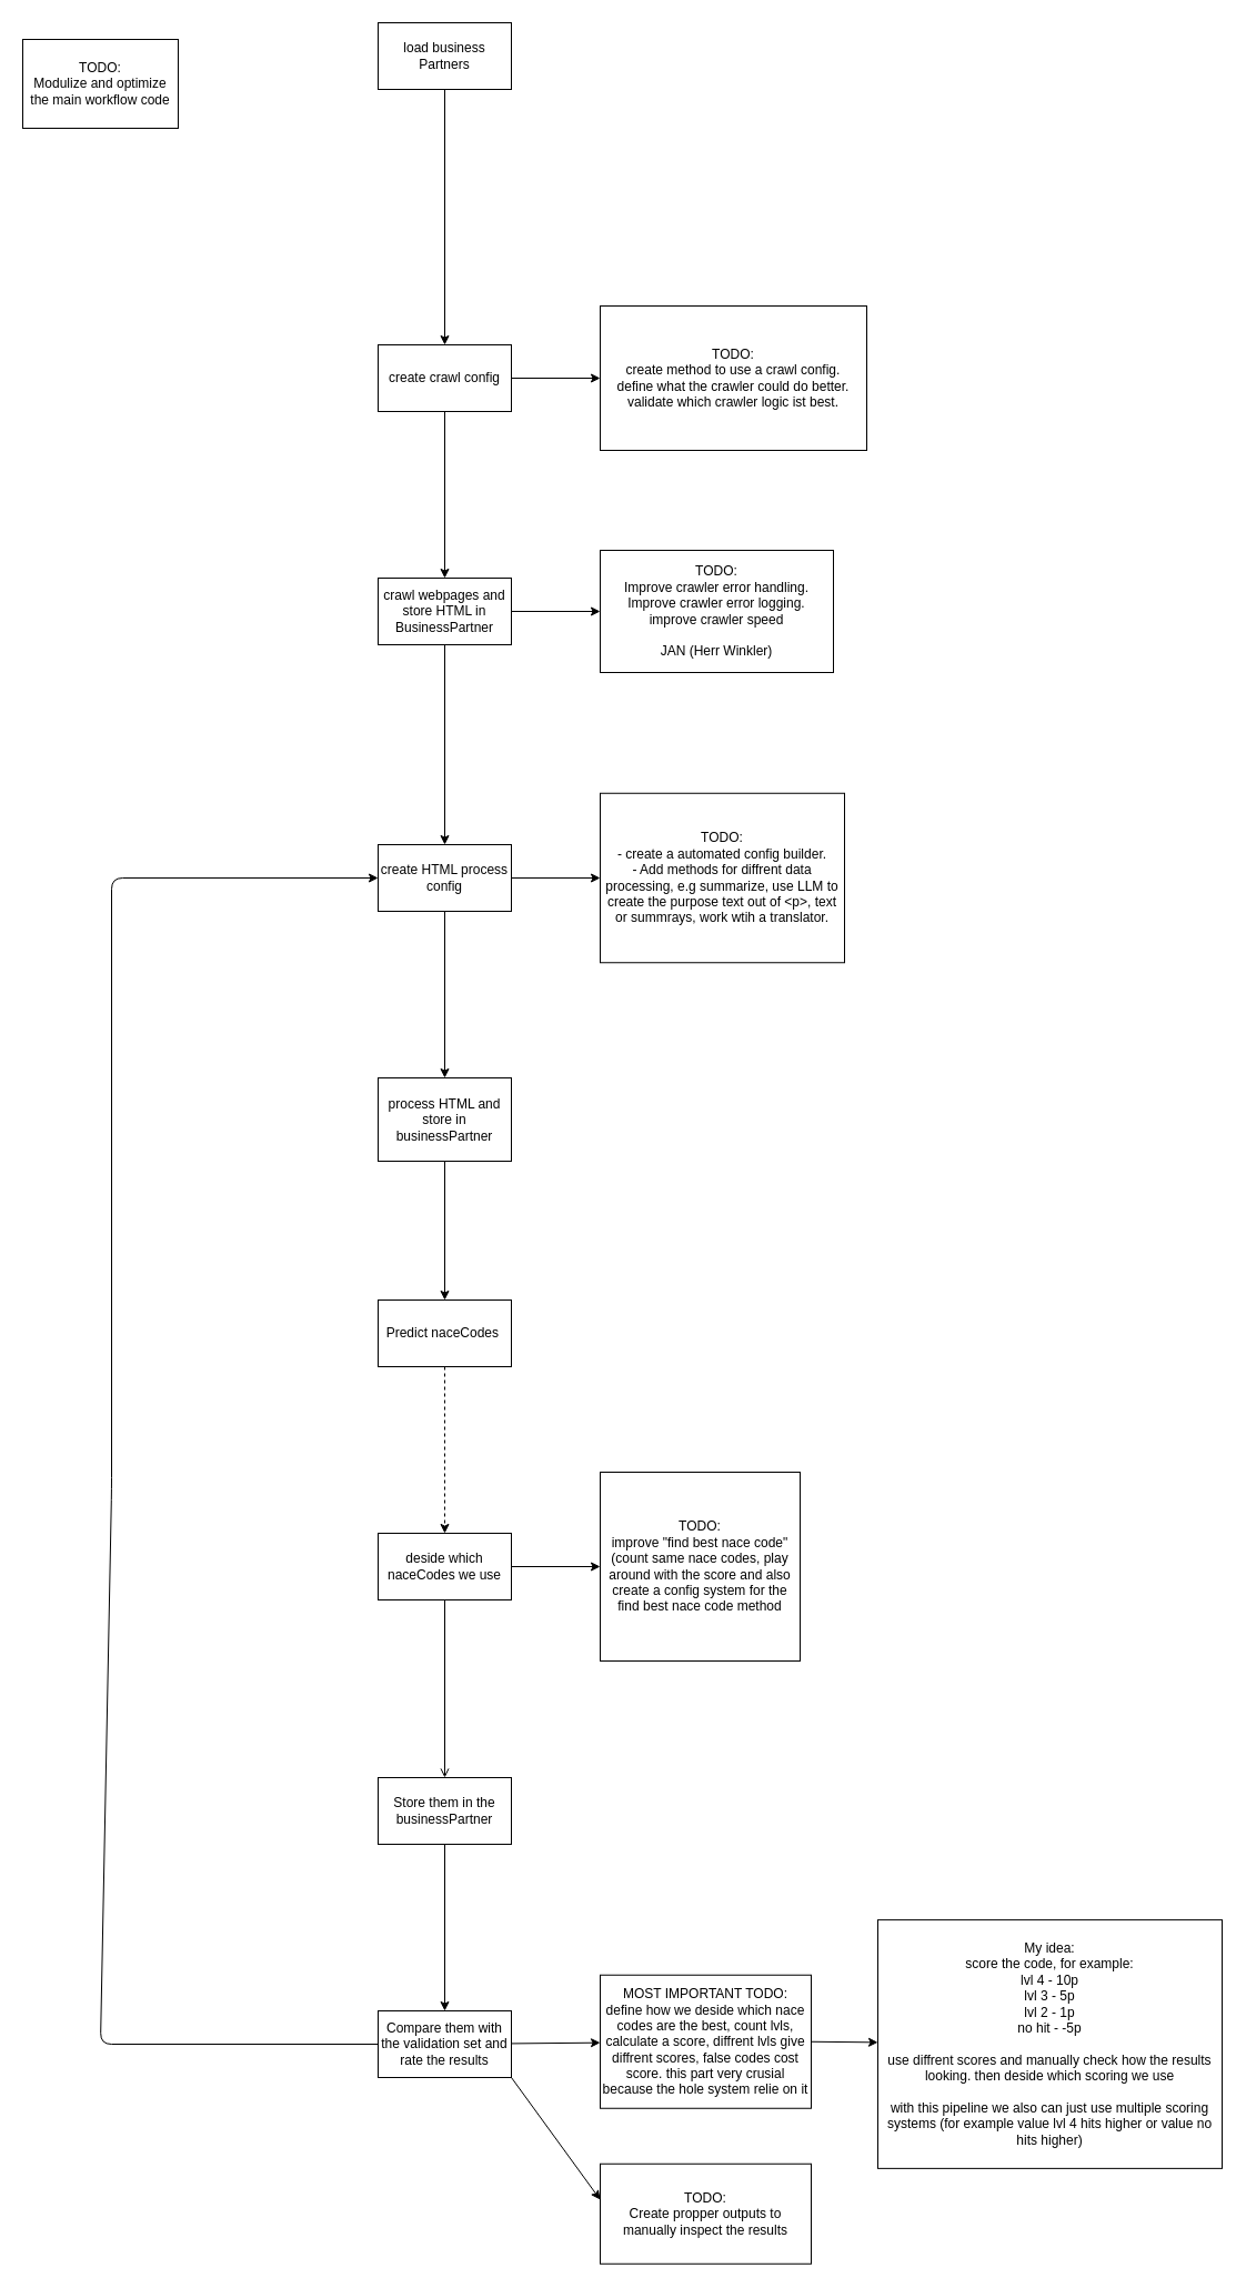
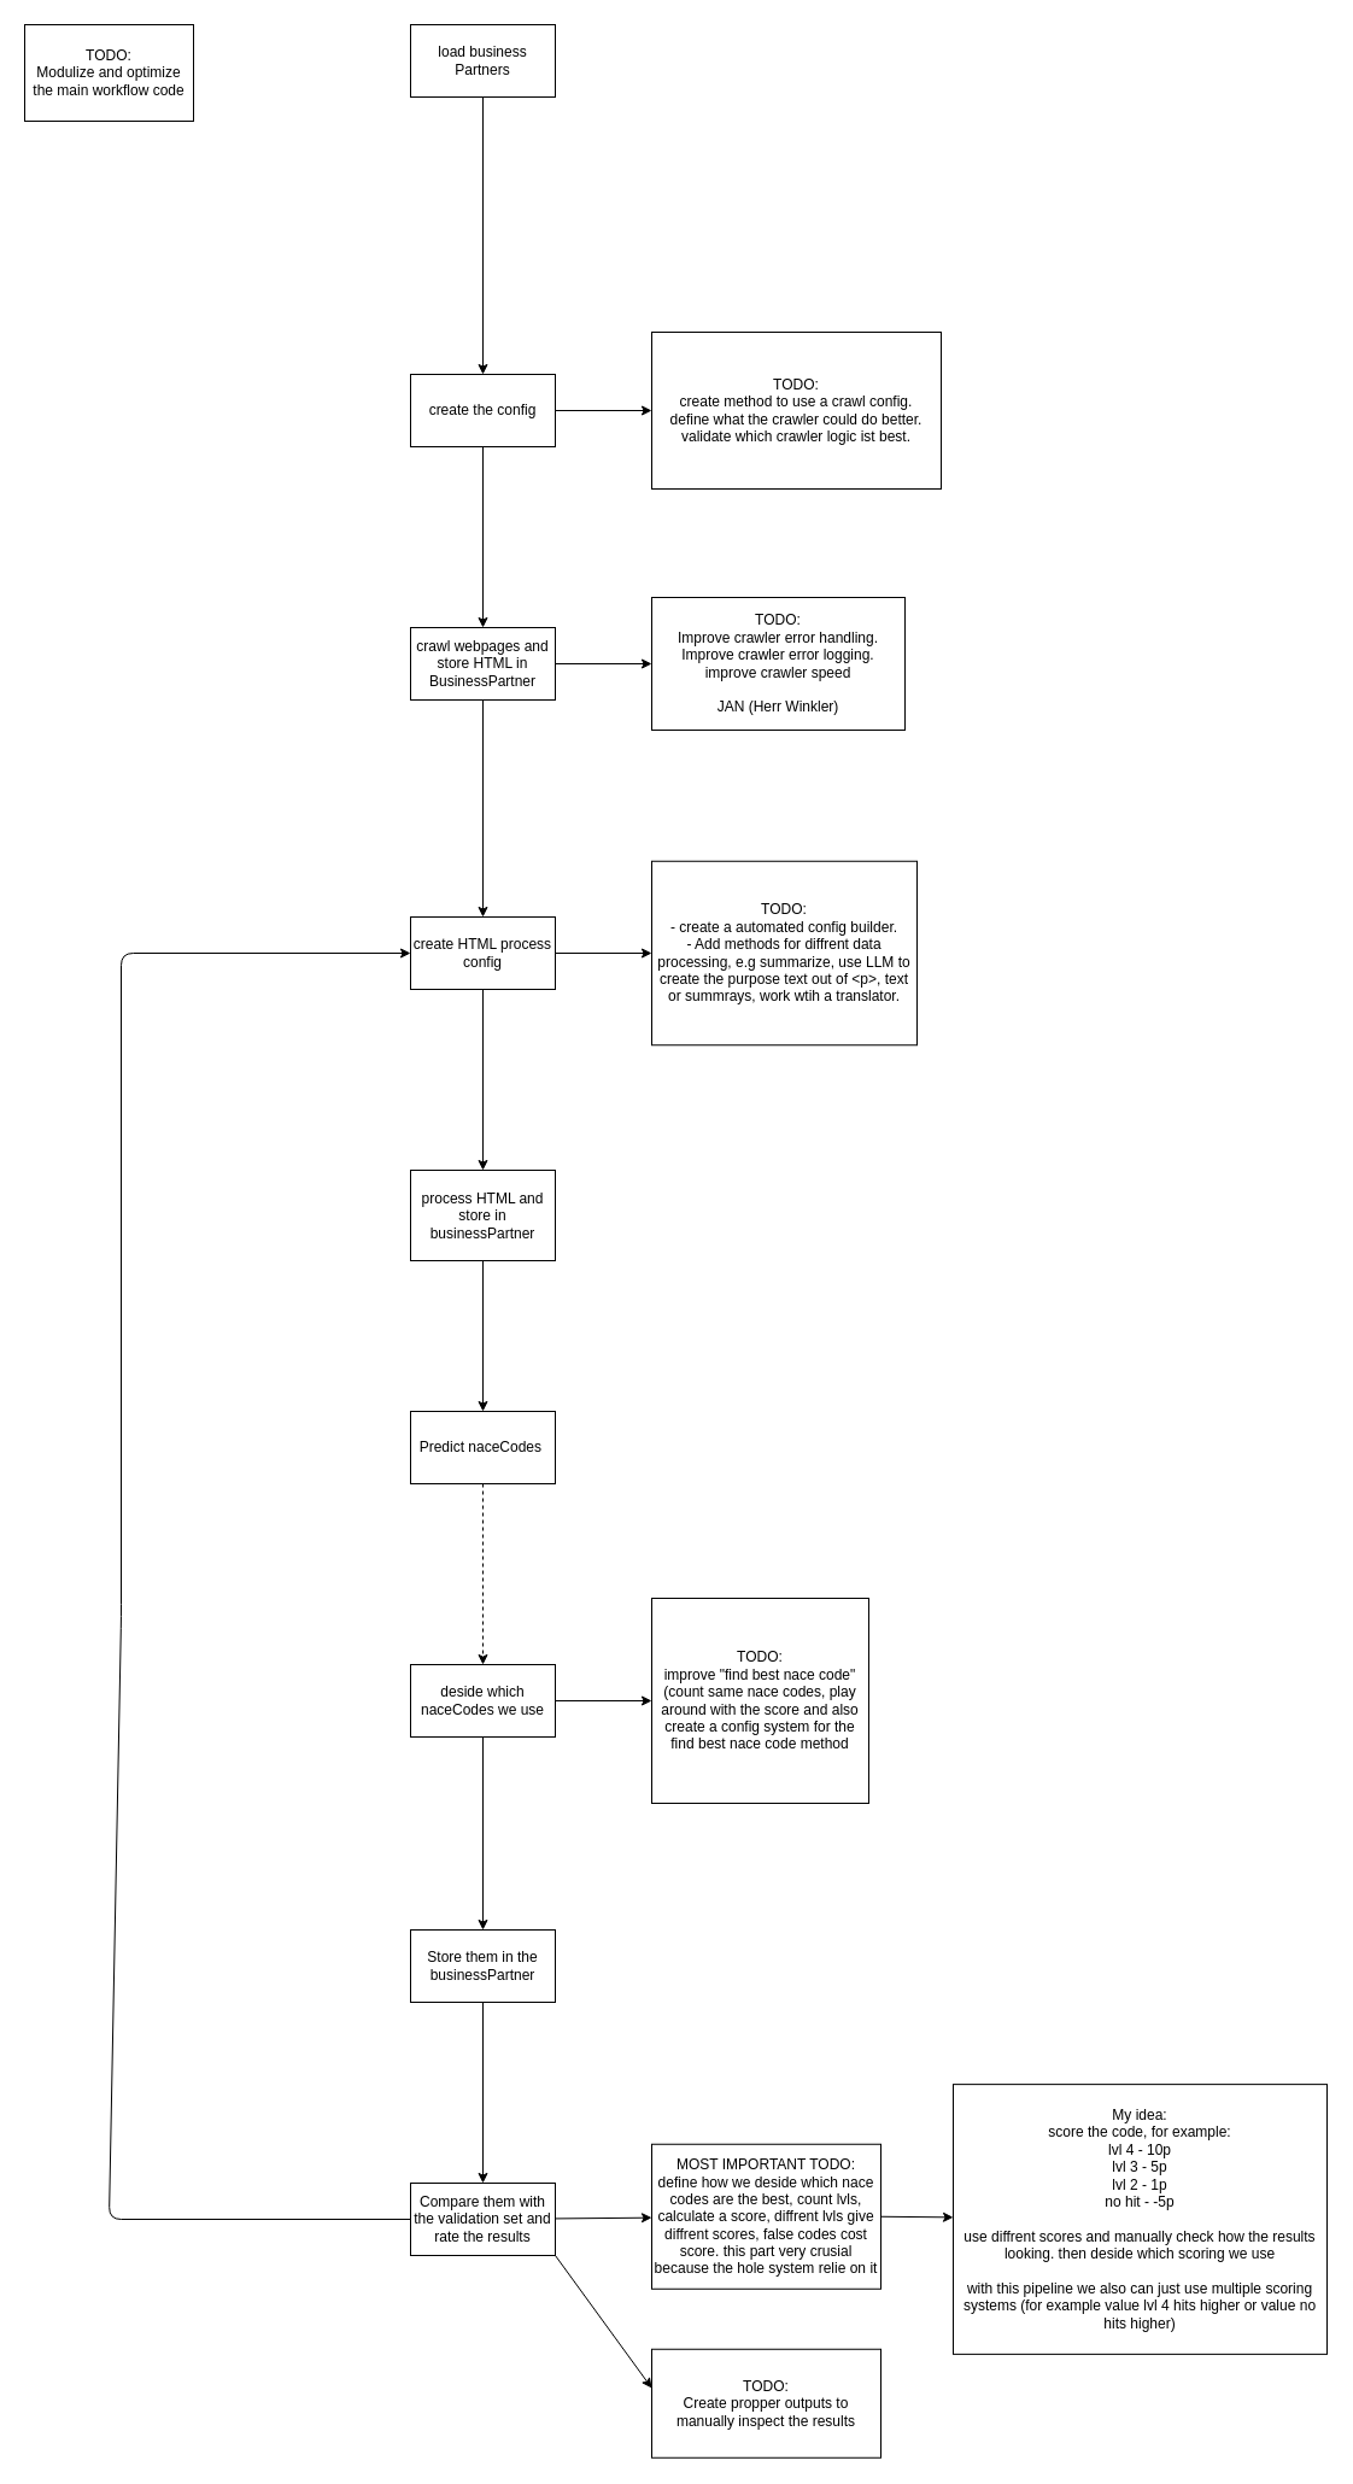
  <mxCell id="0" />
  <mxCell id="1" parent="0" />
  <mxCell id="2" value="" style="edgeStyle=none;html=1;" parent="1" source="3" target="6" edge="1"><mxGeometry relative="1" as="geometry" /></mxCell>
  <mxCell id="3" value="load business Partners" style="rounded=0;whiteSpace=wrap;html=1;" parent="1" vertex="1"><mxGeometry x="340" y="20" width="120" height="60" as="geometry" /></mxCell>
  <mxCell id="4" value="" style="edgeStyle=none;html=1;" parent="1" source="6" target="9" edge="1"><mxGeometry relative="1" as="geometry" /></mxCell>
  <mxCell id="5" value="" style="edgeStyle=none;html=1;" parent="1" source="6" target="26" edge="1"><mxGeometry relative="1" as="geometry" /></mxCell>
- <mxCell id="6" value="create crawl config" style="whiteSpace=wrap;html=1;rounded=0;" parent="1" vertex="1"><mxGeometry x="340" y="310" width="120" height="60" as="geometry" /></mxCell>
+ <mxCell id="6" value="create the config" style="whiteSpace=wrap;html=1;rounded=0;" parent="1" vertex="1"><mxGeometry x="340" y="310" width="120" height="60" as="geometry" /></mxCell>
  <mxCell id="7" value="" style="edgeStyle=none;html=1;" parent="1" source="9" target="12" edge="1"><mxGeometry relative="1" as="geometry" /></mxCell>
  <mxCell id="8" value="" style="edgeStyle=none;html=1;" parent="1" source="9" target="27" edge="1"><mxGeometry relative="1" as="geometry" /></mxCell>
  <mxCell id="9" value="crawl webpages and store HTML in BusinessPartner" style="whiteSpace=wrap;html=1;rounded=0;" parent="1" vertex="1"><mxGeometry x="340" y="520" width="120" height="60" as="geometry" /></mxCell>
  <mxCell id="10" value="" style="edgeStyle=none;html=1;" parent="1" source="12" target="14" edge="1"><mxGeometry relative="1" as="geometry" /></mxCell>
  <mxCell id="11" value="" style="edgeStyle=none;html=1;" parent="1" source="12" target="28" edge="1"><mxGeometry relative="1" as="geometry" /></mxCell>
  <mxCell id="12" value="create HTML process config" style="whiteSpace=wrap;html=1;rounded=0;" parent="1" vertex="1"><mxGeometry x="340" y="760" width="120" height="60" as="geometry" /></mxCell>
  <mxCell id="13" value="" style="edgeStyle=none;html=1;" parent="1" source="14" target="16" edge="1"><mxGeometry relative="1" as="geometry" /></mxCell>
  <mxCell id="14" value="process HTML and store in businessPartner" style="whiteSpace=wrap;html=1;rounded=0;" parent="1" vertex="1"><mxGeometry x="340" y="970" width="120" height="75" as="geometry" /></mxCell>
  <mxCell id="15" value="" style="edgeStyle=none;html=1;dashed=1;" parent="1" source="16" target="19" edge="1"><mxGeometry relative="1" as="geometry" /></mxCell>
  <mxCell id="16" value="Predict naceCodes&amp;nbsp;" style="whiteSpace=wrap;html=1;rounded=0;" parent="1" vertex="1"><mxGeometry x="340" y="1170" width="120" height="60" as="geometry" /></mxCell>
- <mxCell id="17" value="" style="edgeStyle=none;html=1;endArrow=open;" parent="1" source="19" target="21" edge="1"><mxGeometry relative="1" as="geometry" /></mxCell>
+ <mxCell id="17" value="" style="edgeStyle=none;html=1;" parent="1" source="19" target="21" edge="1"><mxGeometry relative="1" as="geometry" /></mxCell>
  <mxCell id="18" style="edgeStyle=none;html=1;" parent="1" source="19" target="29" edge="1"><mxGeometry relative="1" as="geometry" /></mxCell>
  <mxCell id="19" value="deside which naceCodes we use" style="whiteSpace=wrap;html=1;rounded=0;" parent="1" vertex="1"><mxGeometry x="340" y="1380" width="120" height="60" as="geometry" /></mxCell>
  <mxCell id="20" value="" style="edgeStyle=none;html=1;" parent="1" source="21" target="25" edge="1"><mxGeometry relative="1" as="geometry" /></mxCell>
  <mxCell id="21" value="Store them in the businessPartner" style="whiteSpace=wrap;html=1;rounded=0;" parent="1" vertex="1"><mxGeometry x="340" y="1600" width="120" height="60" as="geometry" /></mxCell>
  <mxCell id="22" value="" style="edgeStyle=none;html=1;" parent="1" source="25" target="31" edge="1"><mxGeometry relative="1" as="geometry" /></mxCell>
  <mxCell id="23" style="edgeStyle=none;html=1;exitX=0;exitY=0.5;exitDx=0;exitDy=0;entryX=0;entryY=0.5;entryDx=0;entryDy=0;" parent="1" source="25" target="12" edge="1"><mxGeometry relative="1" as="geometry"><Array as="points"><mxPoint x="90" y="1840" /><mxPoint x="100" y="1340" /><mxPoint x="100" y="790" /></Array></mxGeometry></mxCell>
  <mxCell id="24" style="edgeStyle=none;html=1;exitX=1;exitY=1;exitDx=0;exitDy=0;" parent="1" source="25" edge="1"><mxGeometry relative="1" as="geometry"><mxPoint x="540" y="1980" as="targetPoint" /></mxGeometry></mxCell>
  <mxCell id="25" value="Compare them with the validation set and rate the results" style="whiteSpace=wrap;html=1;rounded=0;" parent="1" vertex="1"><mxGeometry x="340" y="1810" width="120" height="60" as="geometry" /></mxCell>
  <mxCell id="26" value="TODO:&lt;br&gt;create method to use a crawl config.&lt;br&gt;define what the crawler could do better.&lt;br&gt;validate which crawler logic ist best." style="whiteSpace=wrap;html=1;rounded=0;align=center;" parent="1" vertex="1"><mxGeometry x="540" y="275" width="240" height="130" as="geometry" /></mxCell>
  <mxCell id="27" value="TODO:&lt;br&gt;Improve crawler error handling.&lt;br&gt;Improve crawler error logging.&lt;br&gt;improve crawler speed&lt;br&gt;&lt;br&gt;JAN (Herr Winkler)" style="whiteSpace=wrap;html=1;rounded=0;" parent="1" vertex="1"><mxGeometry x="540" y="495" width="210" height="110" as="geometry" /></mxCell>
  <mxCell id="28" value="TODO:&lt;br&gt;- create a automated config builder.&lt;br&gt;- Add methods for diffrent data processing, e.g summarize, use LLM to create the purpose text out of &amp;lt;p&amp;gt;, text or summrays, work wtih a translator." style="whiteSpace=wrap;html=1;rounded=0;" parent="1" vertex="1"><mxGeometry x="540" y="713.75" width="220" height="152.5" as="geometry" /></mxCell>
  <mxCell id="29" value="TODO:&lt;br&gt;improve &quot;find best nace code&quot; (count same nace codes, play around with the score and also create a config system for the find best nace code method" style="whiteSpace=wrap;html=1;rounded=0;" parent="1" vertex="1"><mxGeometry x="540" y="1325" width="180" height="170" as="geometry" /></mxCell>
  <mxCell id="30" style="edgeStyle=none;html=1;exitX=1;exitY=0.5;exitDx=0;exitDy=0;" parent="1" source="31" target="34" edge="1"><mxGeometry relative="1" as="geometry" /></mxCell>
  <mxCell id="31" value="MOST IMPORTANT TODO:&lt;br&gt;define how we deside which nace codes are the best, count lvls, calculate a score, diffrent lvls give diffrent scores, false codes cost score. this part very crusial because the hole system relie on it" style="whiteSpace=wrap;html=1;rounded=0;" parent="1" vertex="1"><mxGeometry x="540" y="1777.75" width="190" height="120" as="geometry" /></mxCell>
  <mxCell id="32" value="TODO:&lt;br&gt;Create propper outputs to manually inspect the results" style="whiteSpace=wrap;html=1;rounded=0;" parent="1" vertex="1"><mxGeometry x="540" y="1947.75" width="190" height="90" as="geometry" /></mxCell>
- <mxCell id="33" value="TODO:&lt;br&gt;Modulize and optimize the main workflow code" style="whiteSpace=wrap;html=1;" parent="1" vertex="1"><mxGeometry x="20" y="35" width="140" height="80" as="geometry" /></mxCell>
+ <mxCell id="33" value="TODO:&lt;br&gt;Modulize and optimize the main workflow code" style="whiteSpace=wrap;html=1;" parent="1" vertex="1"><mxGeometry x="20" y="20" width="140" height="80" as="geometry" /></mxCell>
  <mxCell id="34" value="My idea:&lt;br&gt;score the code, for example:&lt;br&gt;lvl 4 - 10p&lt;br&gt;lvl 3 - 5p&lt;br&gt;lvl 2 - 1p&lt;br&gt;no hit - -5p&lt;br&gt;&lt;br&gt;use diffrent scores and manually check how the results looking. then deside which scoring we use&lt;br&gt;&lt;br&gt;with this pipeline we also can just use multiple scoring systems (for example value lvl 4 hits higher or value no hits higher)" style="whiteSpace=wrap;html=1;" parent="1" vertex="1"><mxGeometry x="790" y="1728.12" width="310" height="223.75" as="geometry" /></mxCell>
